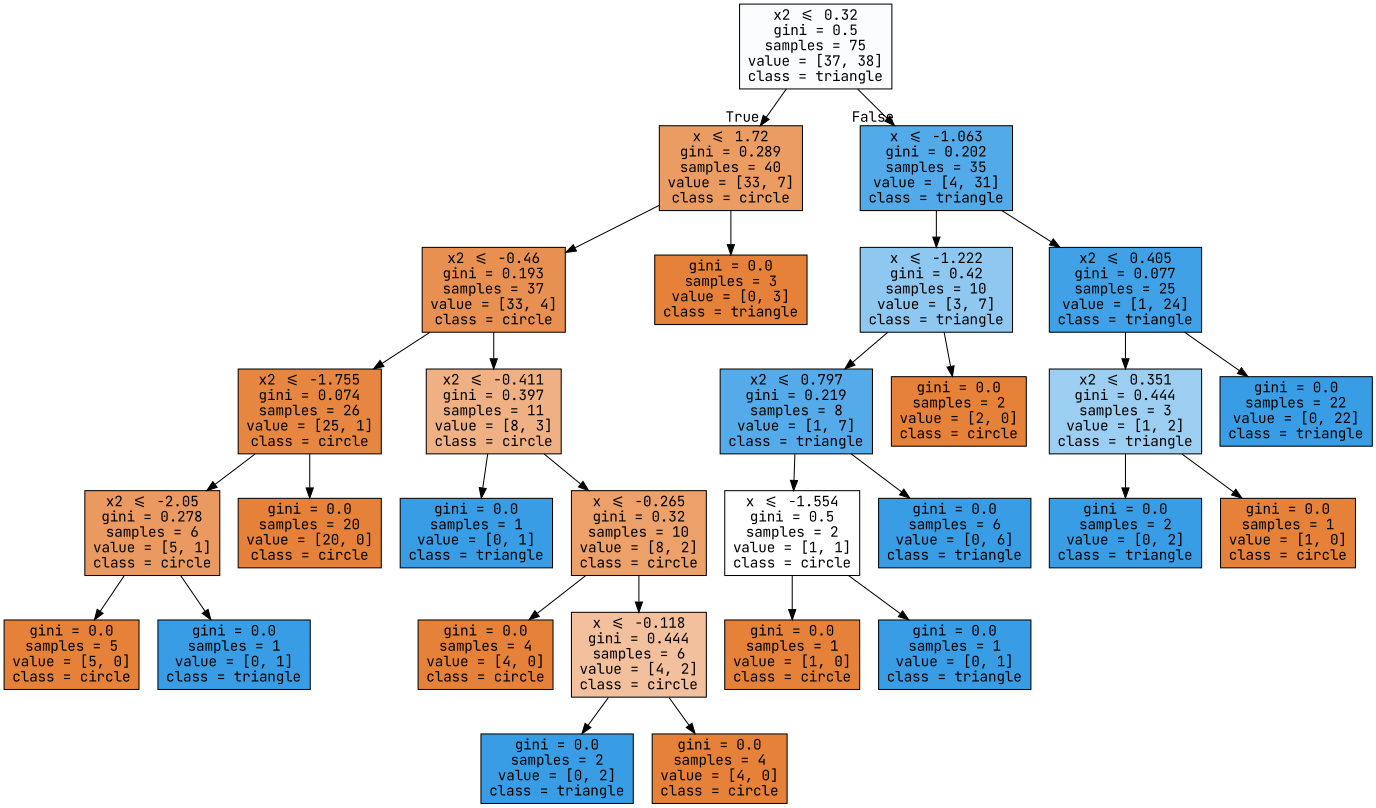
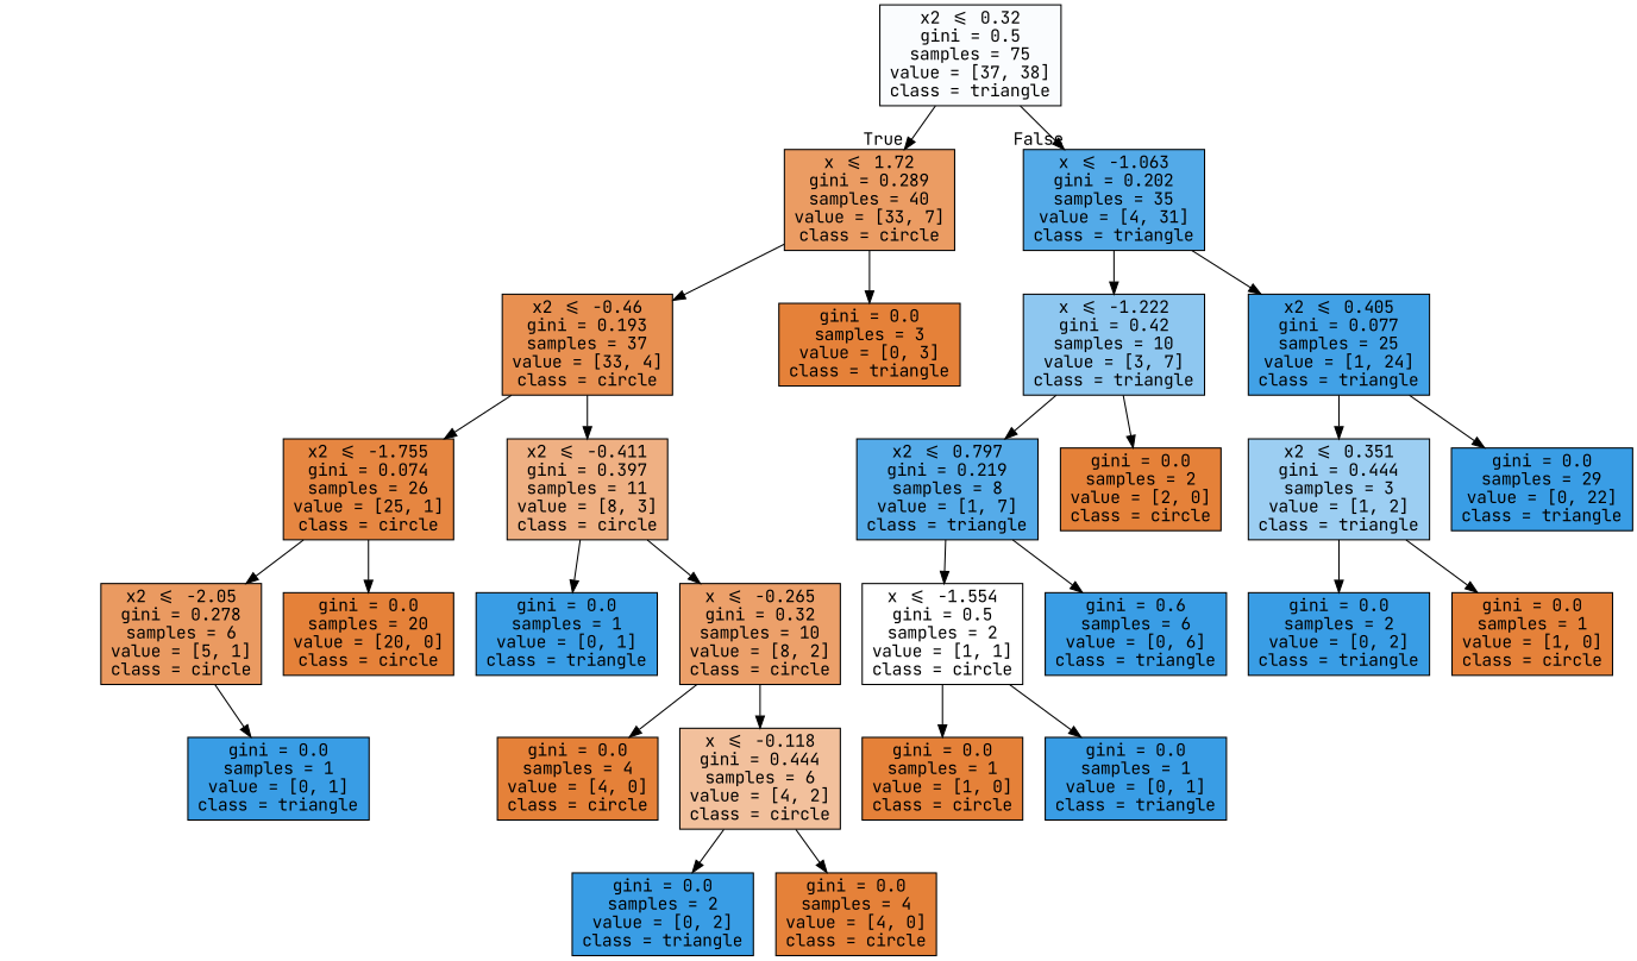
  digraph {
    fontname="JetBrains Mono"
    node [color=black fillcolor="#e58139" fontname="JetBrains Mono" shape=box style=filled]
    edge [fontname="JetBrains Mono"]
    n1 [fillcolor="#fafcfe" label="x2 <= 0.32\ngini = 0.5\nsamples = 75\nvalue = [37, 38]\nclass = triangle"]
    n2 [fillcolor="#eb9c63" label="x <= 1.72\ngini = 0.289\nsamples = 40\nvalue = [33, 7]\nclass = circle"]
    n3 [fillcolor="#53aae8" label="x <= -1.063\ngini = 0.202\nsamples = 35\nvalue = [4, 31]\nclass = triangle"]
    n4 [fillcolor="#e89051" label="x2 <= -0.46\ngini = 0.193\nsamples = 37\nvalue = [33, 4]\nclass = circle"]
    n5 [label="gini = 0.0\nsamples = 3\nvalue = [0, 3]\nclass = triangle"]
    n6 [fillcolor="#8ec7f0" label="x <= -1.222\ngini = 0.42\nsamples = 10\nvalue = [3, 7]\nclass = triangle"]
    n7 [fillcolor="#41a1e6" label="x2 <= 0.405\ngini = 0.077\nsamples = 25\nvalue = [1, 24]\nclass = triangle"]
    n8 [fillcolor="#e68641" label="x2 <= -1.755\ngini = 0.074\nsamples = 26\nvalue = [25, 1]\nclass = circle"]
    n9 [fillcolor="#efb083" label="x2 <= -0.411\ngini = 0.397\nsamples = 11\nvalue = [8, 3]\nclass = circle"]
    n10 [fillcolor="#ea9a61" label="x2 <= -2.05\ngini = 0.278\nsamples = 6\nvalue = [5, 1]\nclass = circle"]
    n11 [label="gini = 0.0\nsamples = 20\nvalue = [20, 0]\nclass = circle"]
    n12 [fillcolor="#399de5" label="gini = 0.0\nsamples = 1\nvalue = [0, 1]\nclass = triangle"]
    n13 [fillcolor="#eca06a" label="x <= -0.265\ngini = 0.32\nsamples = 10\nvalue = [8, 2]\nclass = circle"]
-   n14 [label="gini = 0.0\nsamples = 5\nvalue = [5, 0]\nclass = circle"]
    n15 [fillcolor="#399de5" label="gini = 0.0\nsamples = 1\nvalue = [0, 1]\nclass = triangle"]
    n16 [label="gini = 0.0\nsamples = 4\nvalue = [4, 0]\nclass = circle"]
    n17 [fillcolor="#f2c09c" label="x <= -0.118\ngini = 0.444\nsamples = 6\nvalue = [4, 2]\nclass = circle"]
    n18 [fillcolor="#399de5" label="gini = 0.0\nsamples = 2\nvalue = [0, 2]\nclass = triangle"]
    n19 [label="gini = 0.0\nsamples = 4\nvalue = [4, 0]\nclass = circle"]
    n20 [fillcolor="#55abe9" label="x2 <= 0.797\ngini = 0.219\nsamples = 8\nvalue = [1, 7]\nclass = triangle"]
    n21 [label="gini = 0.0\nsamples = 2\nvalue = [2, 0]\nclass = circle"]
    n22 [fillcolor="#9ccef2" label="x2 <= 0.351\ngini = 0.444\nsamples = 3\nvalue = [1, 2]\nclass = triangle"]
-   n23 [fillcolor="#399de5" label="gini = 0.0\nsamples = 22\nvalue = [0, 22]\nclass = triangle"]
+   n23 [fillcolor="#399de5" label="gini = 0.0\nsamples = 29\nvalue = [0, 22]\nclass = triangle"]
    n24 [fillcolor="#ffffff" label="x <= -1.554\ngini = 0.5\nsamples = 2\nvalue = [1, 1]\nclass = circle"]
-   n25 [fillcolor="#399de5" label="gini = 0.0\nsamples = 6\nvalue = [0, 6]\nclass = triangle"]
+   n25 [fillcolor="#399de5" label="gini = 0.6\nsamples = 6\nvalue = [0, 6]\nclass = triangle"]
    n26 [label="gini = 0.0\nsamples = 1\nvalue = [1, 0]\nclass = circle"]
    n27 [fillcolor="#399de5" label="gini = 0.0\nsamples = 1\nvalue = [0, 1]\nclass = triangle"]
    n28 [fillcolor="#399de5" label="gini = 0.0\nsamples = 2\nvalue = [0, 2]\nclass = triangle"]
    n29 [label="gini = 0.0\nsamples = 1\nvalue = [1, 0]\nclass = circle"]
    n1 -> n2 [headlabel=True labelangle=45 labeldistance=2.5]
    n1 -> n3 [headlabel=False labelangle=-45 labeldistance=2.5]
    n2 -> n4
    n2 -> n5
    n3 -> n6
    n3 -> n7
    n4 -> n8
    n4 -> n9
    n6 -> n20
    n6 -> n21
    n7 -> n22
    n7 -> n23
    n8 -> n10
    n8 -> n11
    n9 -> n12
    n9 -> n13
-   n10 -> n14
    n10 -> n15
    n13 -> n16
    n13 -> n17
    n17 -> n18
    n17 -> n19
    n20 -> n24
    n20 -> n25
    n22 -> n28
    n22 -> n29
    n24 -> n26
    n24 -> n27
  }
